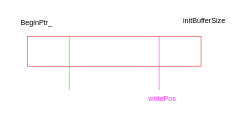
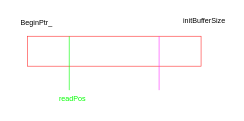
  <mxCell id="0" />
  <mxCell id="1" parent="0" />
  <mxCell id="2" value="" style="rounded=0;whiteSpace=wrap;html=1;strokeColor=#FF3333;" vertex="1" parent="1"><mxGeometry x="45" y="60" width="290" height="50" as="geometry" /></mxCell>
  <mxCell id="3" value="initBufferSize" style="text;html=1;align=center;verticalAlign=middle;resizable=0;points=[];autosize=1;strokeColor=none;fillColor=none;" vertex="1" parent="1"><mxGeometry x="295" y="20" width="90" height="30" as="geometry" /></mxCell>
  <mxCell id="4" value="" style="group" vertex="1" connectable="0" parent="1"><mxGeometry x="235" y="60" width="70" height="120" as="geometry" /></mxCell>
- <mxCell id="5" value="&lt;font style=&quot;color: rgb(255, 51, 255);&quot;&gt;write&lt;span style=&quot;background-color: transparent;&quot;&gt;Pos&lt;/span&gt;&lt;/font&gt;" style="text;html=1;align=center;verticalAlign=middle;resizable=0;points=[];autosize=1;strokeColor=none;fillColor=none;" vertex="1" parent="4"><mxGeometry y="90" width="70" height="30" as="geometry" /></mxCell>
  <mxCell id="6" value="" style="endArrow=none;html=1;rounded=0;strokeColor=#FF33FF;" edge="1" parent="4"><mxGeometry width="50" height="50" relative="1" as="geometry"><mxPoint x="30" y="90" as="sourcePoint" /><mxPoint x="30" as="targetPoint" /></mxGeometry></mxCell>
  <mxCell id="7" value="" style="group" vertex="1" connectable="0" parent="1"><mxGeometry x="85" y="60" width="70" height="120" as="geometry" /></mxCell>
+ <mxCell id="8" value="&lt;font style=&quot;color: rgb(0, 255, 0);&quot;&gt;readPos&lt;/font&gt;" style="text;html=1;align=center;verticalAlign=middle;resizable=0;points=[];autosize=1;strokeColor=none;fillColor=none;" vertex="1" parent="7"><mxGeometry y="90" width="70" height="30" as="geometry" /></mxCell>
  <mxCell id="9" value="" style="endArrow=none;html=1;rounded=0;strokeColor=#00FF00;" edge="1" parent="7"><mxGeometry width="50" height="50" relative="1" as="geometry"><mxPoint x="30" y="90" as="sourcePoint" /><mxPoint x="30" as="targetPoint" /></mxGeometry></mxCell>
  <mxCell id="10" value="BeginPtr_" style="text;html=1;align=center;verticalAlign=middle;resizable=0;points=[];autosize=1;strokeColor=none;fillColor=none;" vertex="1" parent="1"><mxGeometry x="20" y="23" width="80" height="30" as="geometry" /></mxCell>
